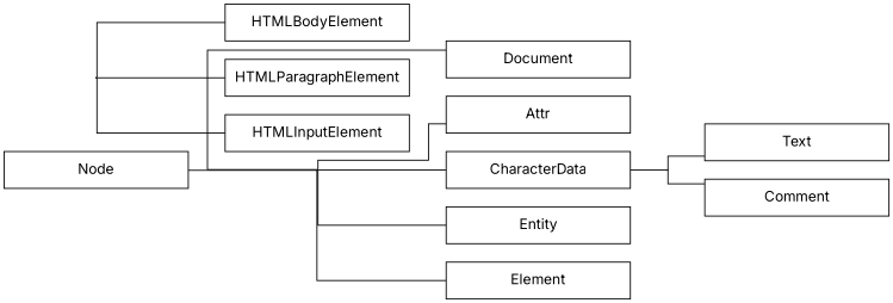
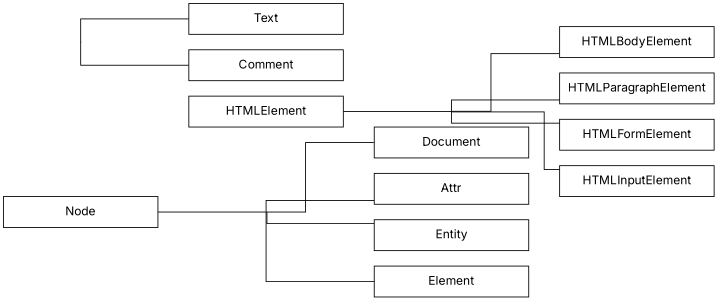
  digraph {
    concentrate=true
    fontname=Inter
    rankdir=LR
    splines=ortho
    node [fontname=Inter shape=box]
    edge [dir=none fontname=Inter]
    Document [width=2.5]
    Attr [width=2.5]
-   CharacterData [width=2.5]
    Entity [width=2.5]
    Element [width=2.5]
+   HTMLElement [width=2.5]
    Text [width=2.5]
    Comment [width=2.5]
    characterdatapoint [height=0.01 shape=point width=0.01]
    htmlelementpoint [height=0.01 shape=point width=0.01]
    n11 [label="Node" width=2.5]
    nodepoint [height=0.01 shape=point width=0.01]
    HTMLBodyElement [width=2.5]
    HTMLParagraphElement [width=2.5]
+   HTMLFormElement [width=2.5]
    HTMLInputElement [width=2.5]
    subgraph sub_1 {
      rank=same
      Document
      Attr
-     CharacterData
      Entity
      Element
    }
    subgraph sub_2 {
      rank=same
+     HTMLElement
      Text
      Comment
    }
    subgraph sub_3 {
      rank=same
    }
-   CharacterData -> characterdatapoint
+   HTMLElement -> htmlelementpoint
    characterdatapoint -> Text
    characterdatapoint -> Comment
    htmlelementpoint -> HTMLBodyElement
    htmlelementpoint -> HTMLParagraphElement
+   htmlelementpoint -> HTMLFormElement
    htmlelementpoint -> HTMLInputElement
    n11 -> nodepoint
    nodepoint -> Document
    nodepoint -> Attr
-   nodepoint -> CharacterData
    nodepoint -> Entity
    nodepoint -> Element
  }
